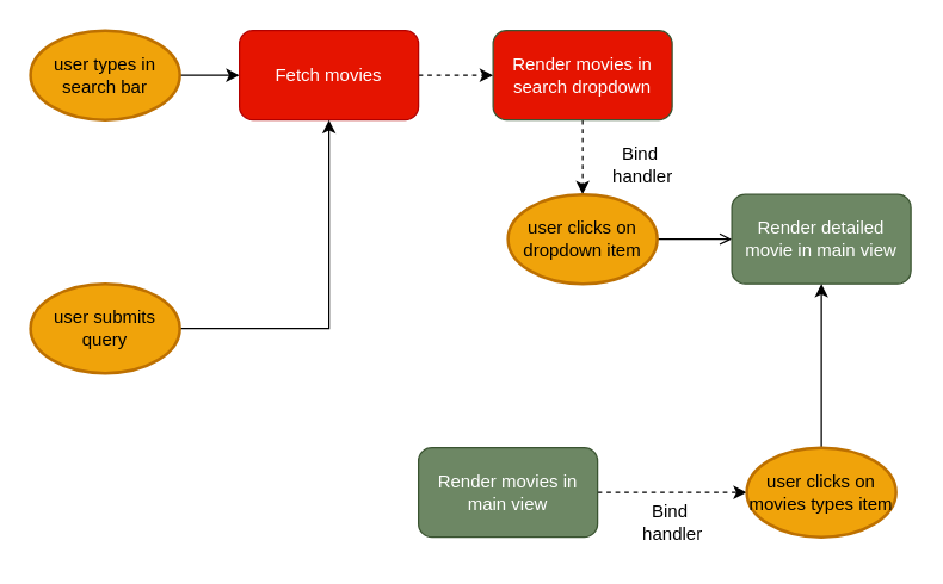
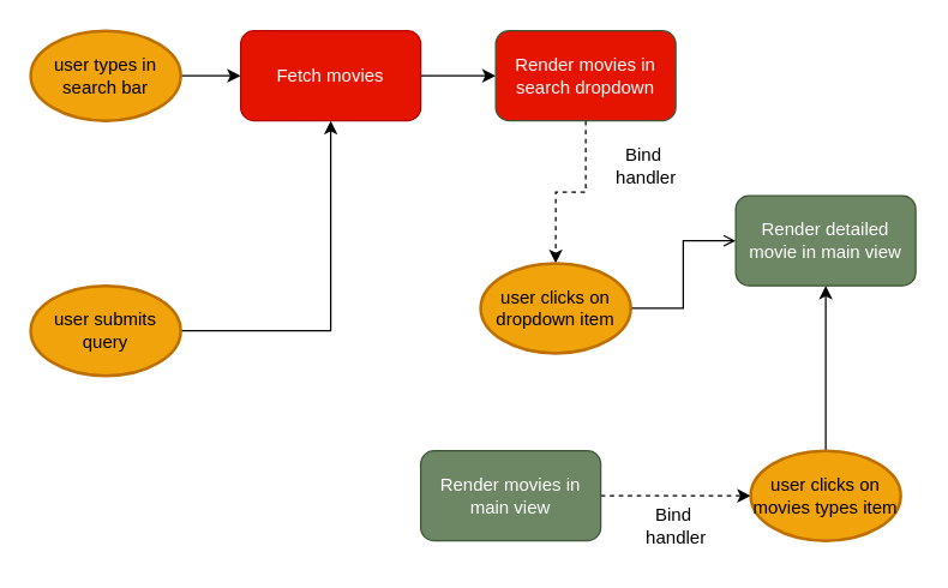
  <mxCell id="0" />
  <mxCell id="1" parent="0" />
  <mxCell id="2" value="" style="edgeStyle=orthogonalEdgeStyle;rounded=0;orthogonalLoop=1;jettySize=auto;html=1;" parent="1" source="3" target="5" edge="1"><mxGeometry relative="1" as="geometry" /></mxCell>
  <mxCell id="3" value="user types in search bar" style="strokeWidth=2;html=1;shape=mxgraph.flowchart.start_1;whiteSpace=wrap;fillColor=#f0a30a;strokeColor=#BD7000;fontColor=#000000;" parent="1" vertex="1"><mxGeometry x="20" y="20" width="100" height="60" as="geometry" /></mxCell>
- <mxCell id="4" value="" style="edgeStyle=orthogonalEdgeStyle;rounded=0;orthogonalLoop=1;jettySize=auto;html=1;dashed=1;" parent="1" source="5" target="7" edge="1"><mxGeometry relative="1" as="geometry" /></mxCell>
+ <mxCell id="4" value="" style="edgeStyle=orthogonalEdgeStyle;rounded=0;orthogonalLoop=1;jettySize=auto;html=1;" parent="1" source="5" target="7" edge="1"><mxGeometry relative="1" as="geometry" /></mxCell>
  <mxCell id="5" value="Fetch movies" style="rounded=1;whiteSpace=wrap;html=1;fillColor=#e51400;strokeColor=#B20000;fontColor=#ffffff;" parent="1" vertex="1"><mxGeometry x="160" y="20" width="120" height="60" as="geometry" /></mxCell>
  <mxCell id="6" value="" style="edgeStyle=orthogonalEdgeStyle;rounded=0;orthogonalLoop=1;jettySize=auto;html=1;dashed=1;" parent="1" source="7" target="9" edge="1"><mxGeometry relative="1" as="geometry" /></mxCell>
  <mxCell id="7" value="Render movies in&lt;div&gt;search dropdown&lt;/div&gt;" style="rounded=1;whiteSpace=wrap;html=1;fillColor=#e51400;fontColor=#ffffff;strokeColor=#3A5431;" parent="1" vertex="1"><mxGeometry x="330" y="20" width="120" height="60" as="geometry" /></mxCell>
  <mxCell id="8" value="" style="edgeStyle=orthogonalEdgeStyle;rounded=0;orthogonalLoop=1;jettySize=auto;html=1;endArrow=open;" parent="1" source="9" target="10" edge="1"><mxGeometry relative="1" as="geometry" /></mxCell>
- <mxCell id="9" value="user clicks on dropdown item" style="strokeWidth=2;html=1;shape=mxgraph.flowchart.start_1;whiteSpace=wrap;fillColor=#f0a30a;strokeColor=#BD7000;fontColor=#000000;" parent="1" vertex="1"><mxGeometry x="340" y="130" width="100" height="60" as="geometry" /></mxCell>
+ <mxCell id="9" value="user clicks on dropdown item" style="strokeWidth=2;html=1;shape=mxgraph.flowchart.start_1;whiteSpace=wrap;fillColor=#f0a30a;strokeColor=#BD7000;fontColor=#000000;" parent="1" vertex="1"><mxGeometry x="320" y="175" width="100" height="60" as="geometry" /></mxCell>
  <mxCell id="10" value="Render detailed movie in main view" style="rounded=1;whiteSpace=wrap;html=1;fillColor=#6d8764;fontColor=#ffffff;strokeColor=#3A5431;" parent="1" vertex="1"><mxGeometry x="490" y="130" width="120" height="60" as="geometry" /></mxCell>
  <mxCell id="11" style="edgeStyle=orthogonalEdgeStyle;rounded=0;orthogonalLoop=1;jettySize=auto;html=1;entryX=0.5;entryY=1;entryDx=0;entryDy=0;" parent="1" source="12" target="5" edge="1"><mxGeometry relative="1" as="geometry" /></mxCell>
  <mxCell id="12" value="user submits query" style="strokeWidth=2;html=1;shape=mxgraph.flowchart.start_1;whiteSpace=wrap;fillColor=#f0a30a;strokeColor=#BD7000;fontColor=#000000;" parent="1" vertex="1"><mxGeometry x="20" y="190" width="100" height="60" as="geometry" /></mxCell>
  <mxCell id="13" value="" style="edgeStyle=orthogonalEdgeStyle;rounded=0;orthogonalLoop=1;jettySize=auto;html=1;dashed=1;" parent="1" source="14" target="16" edge="1"><mxGeometry relative="1" as="geometry" /></mxCell>
  <mxCell id="14" value="Render movies in main view" style="rounded=1;whiteSpace=wrap;html=1;fillColor=#6d8764;fontColor=#ffffff;strokeColor=#3A5431;" parent="1" vertex="1"><mxGeometry x="280" y="300" width="120" height="60" as="geometry" /></mxCell>
  <mxCell id="15" style="edgeStyle=orthogonalEdgeStyle;rounded=0;orthogonalLoop=1;jettySize=auto;html=1;" parent="1" source="16" target="10" edge="1"><mxGeometry relative="1" as="geometry" /></mxCell>
  <mxCell id="16" value="user clicks on movies types item" style="strokeWidth=2;html=1;shape=mxgraph.flowchart.start_1;whiteSpace=wrap;fillColor=#f0a30a;strokeColor=#BD7000;fontColor=#000000;" parent="1" vertex="1"><mxGeometry x="500" y="300" width="100" height="60" as="geometry" /></mxCell>
  <mxCell id="17" value="Bind&amp;nbsp;&lt;div&gt;handler&lt;/div&gt;" style="text;html=1;align=center;verticalAlign=middle;resizable=0;points=[];autosize=1;strokeColor=none;fillColor=none;" parent="1" vertex="1"><mxGeometry x="400" y="90" width="60" height="40" as="geometry" /></mxCell>
  <mxCell id="18" value="Bind&amp;nbsp;&lt;div&gt;handler&lt;/div&gt;" style="text;html=1;align=center;verticalAlign=middle;resizable=0;points=[];autosize=1;strokeColor=none;fillColor=none;" parent="1" vertex="1"><mxGeometry x="420" y="330" width="60" height="40" as="geometry" /></mxCell>
